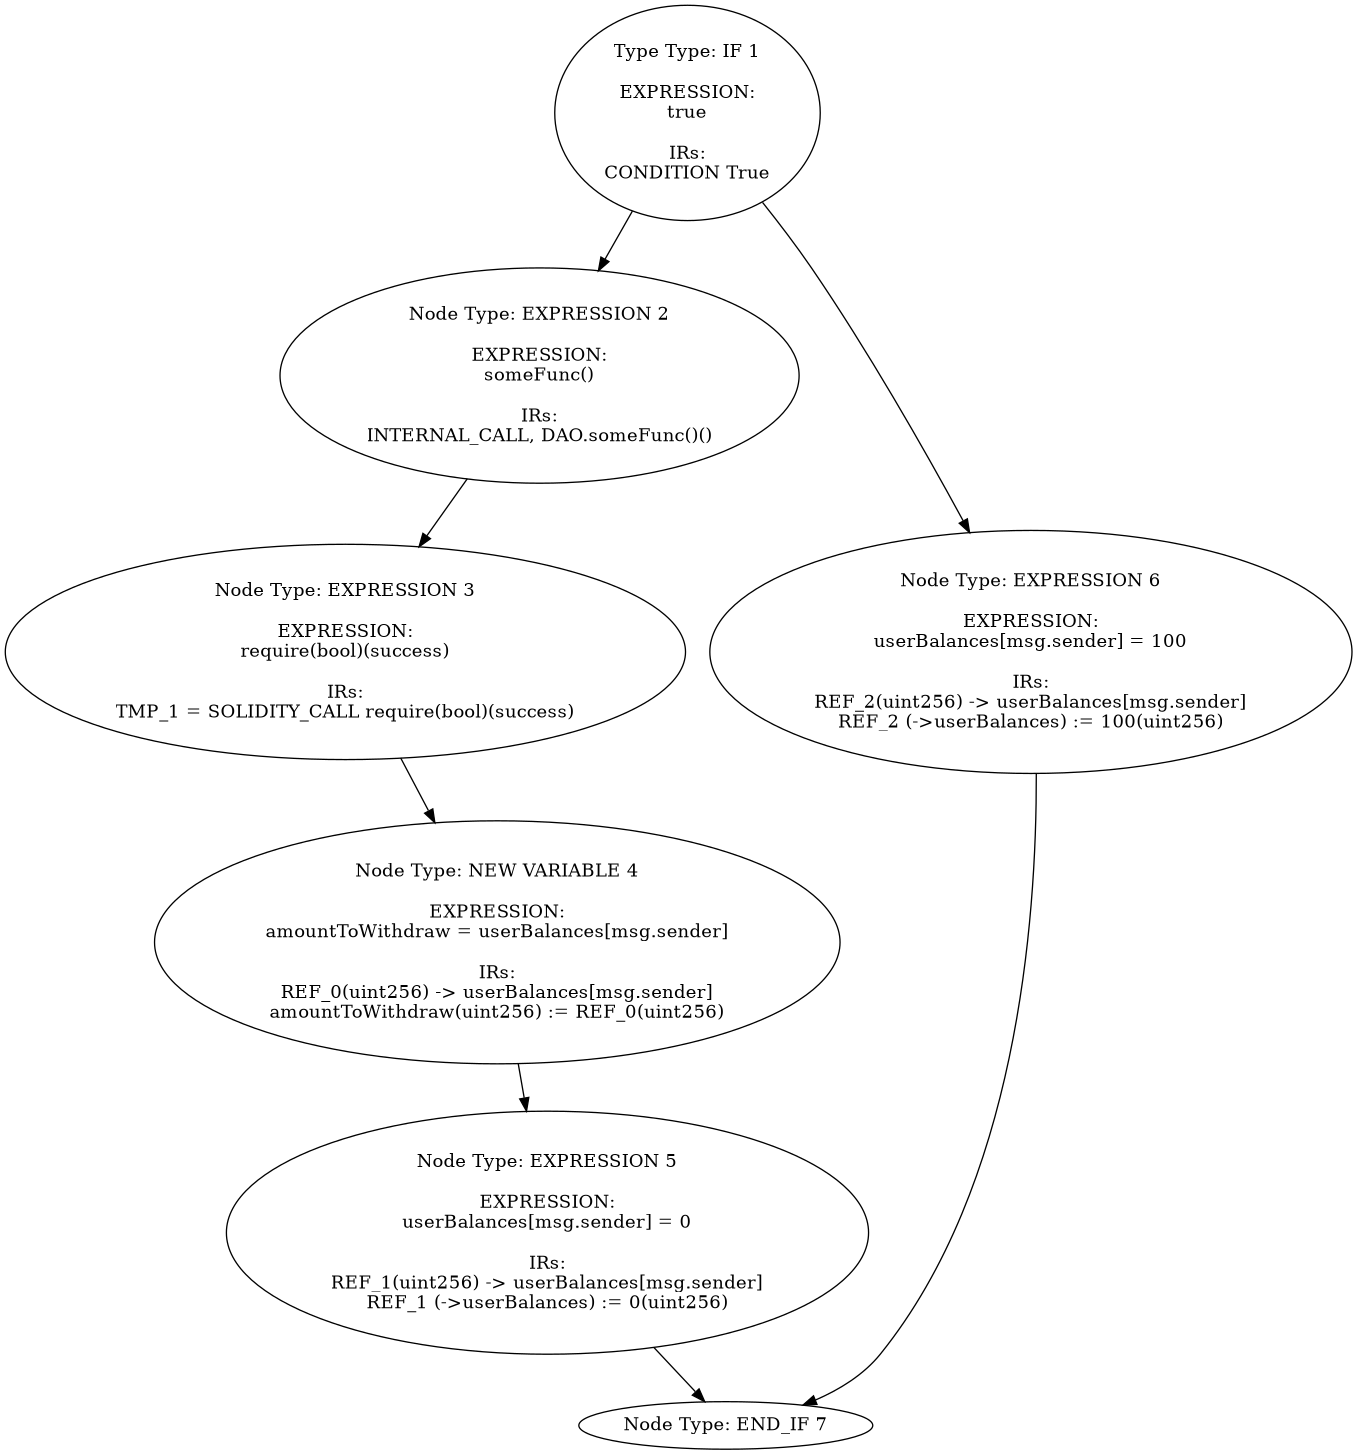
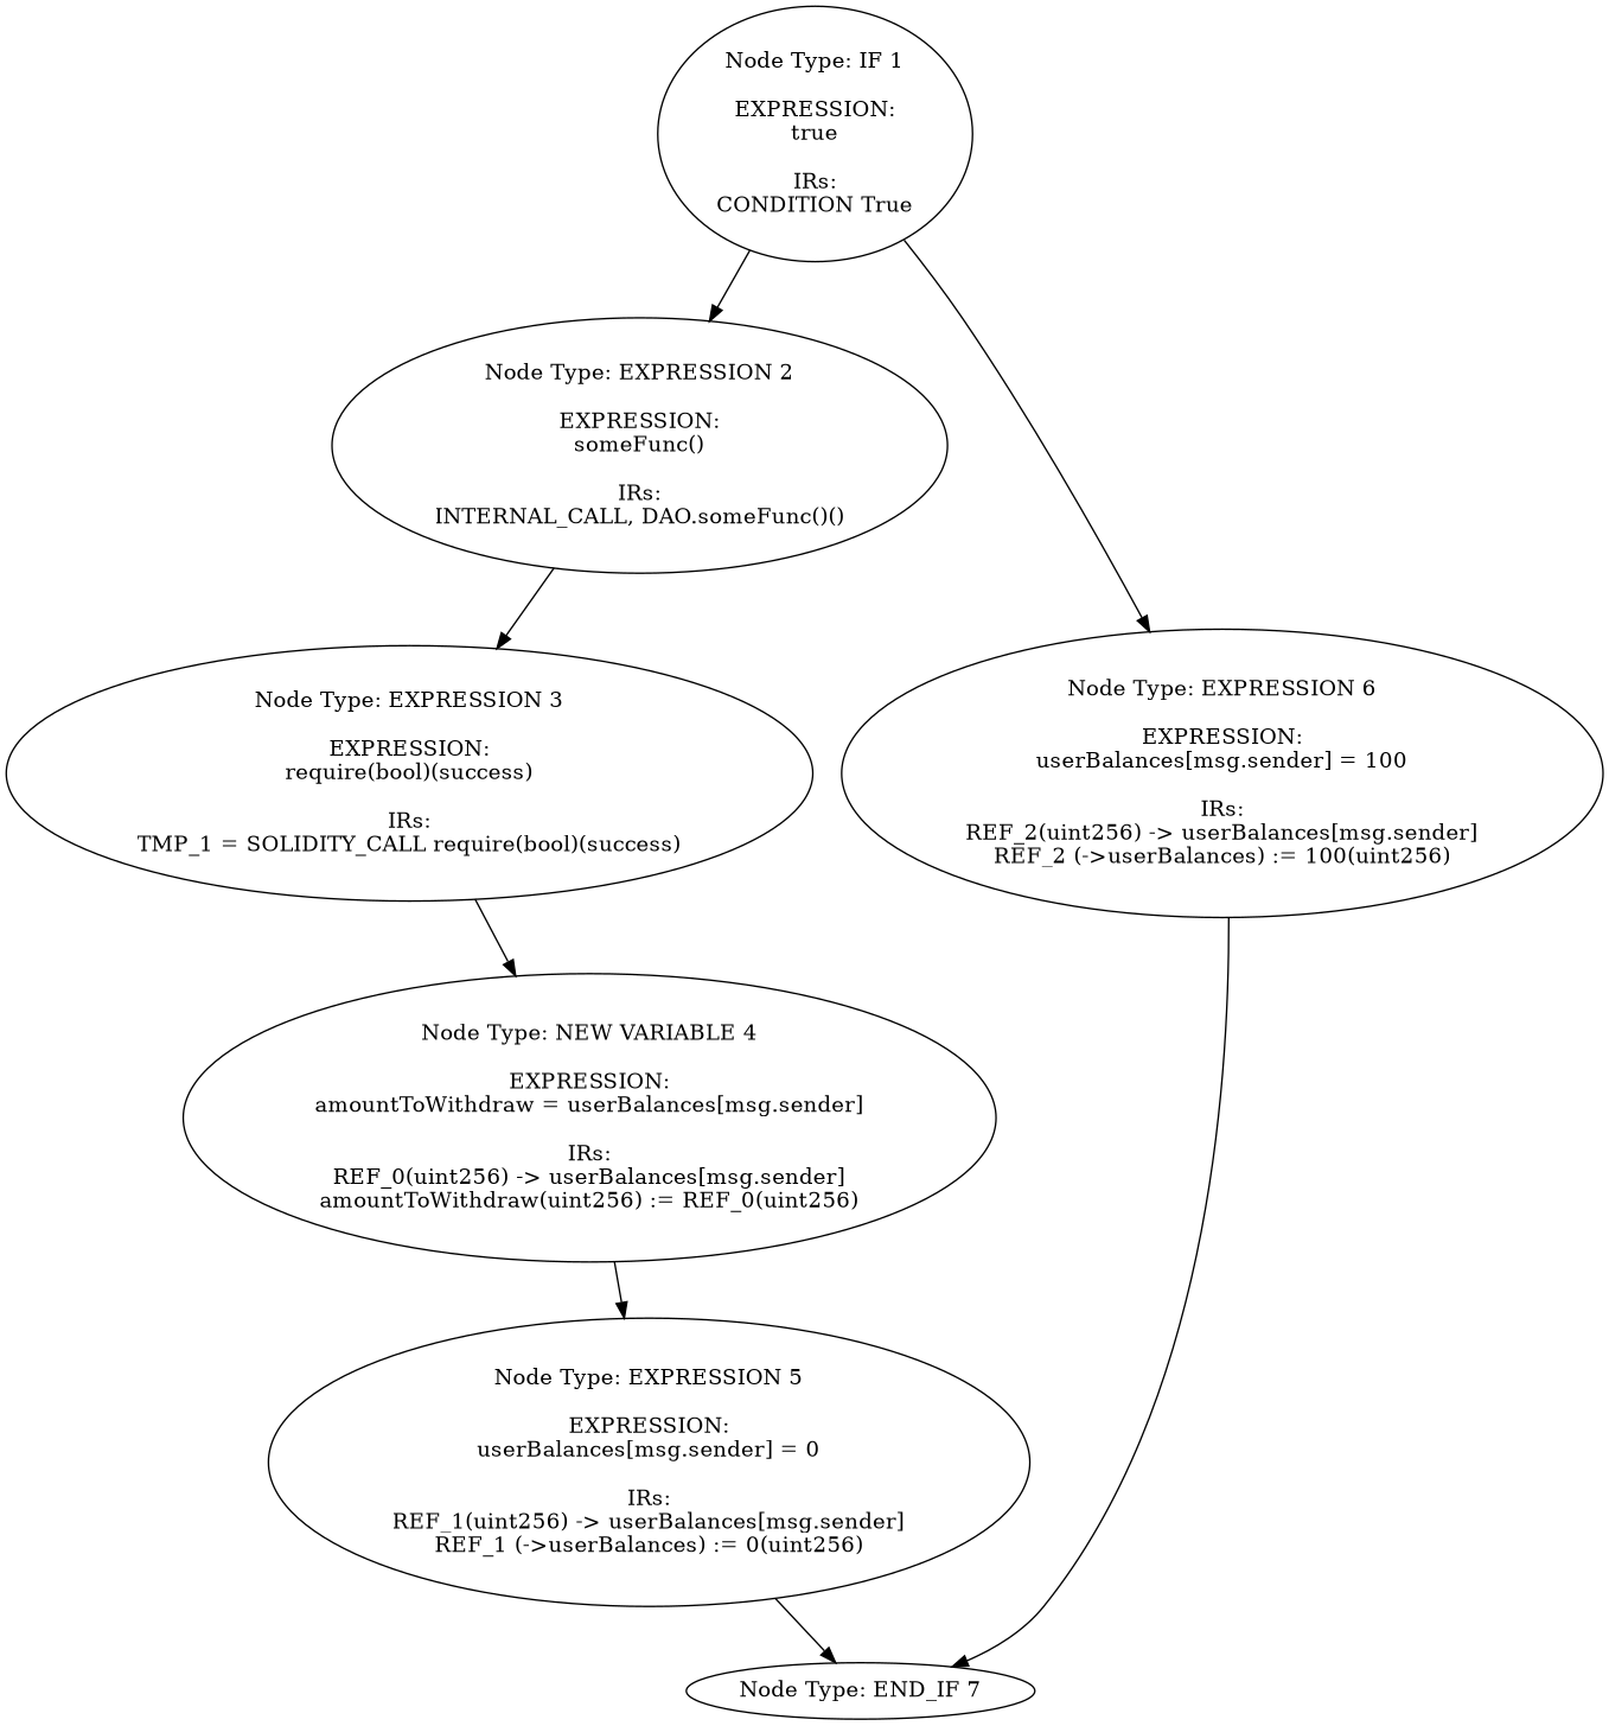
  digraph {
-   n1 [label="Type Type: IF 1\n\nEXPRESSION:\ntrue\n\nIRs:\nCONDITION True"]
+   n1 [label="Node Type: IF 1\n\nEXPRESSION:\ntrue\n\nIRs:\nCONDITION True"]
    n2 [label="Node Type: EXPRESSION 2\n\nEXPRESSION:\nsomeFunc()\n\nIRs:\nINTERNAL_CALL, DAO.someFunc()()"]
    n3 [label="Node Type: EXPRESSION 6\n\nEXPRESSION:\nuserBalances[msg.sender] = 100\n\nIRs:\nREF_2(uint256) -> userBalances[msg.sender]\nREF_2 (->userBalances) := 100(uint256)"]
    n4 [label="Node Type: EXPRESSION 3\n\nEXPRESSION:\nrequire(bool)(success)\n\nIRs:\nTMP_1 = SOLIDITY_CALL require(bool)(success)"]
    n5 [label="Node Type: END_IF 7\n"]
    n6 [label="Node Type: NEW VARIABLE 4\n\nEXPRESSION:\namountToWithdraw = userBalances[msg.sender]\n\nIRs:\nREF_0(uint256) -> userBalances[msg.sender]\namountToWithdraw(uint256) := REF_0(uint256)"]
    n7 [label="Node Type: EXPRESSION 5\n\nEXPRESSION:\nuserBalances[msg.sender] = 0\n\nIRs:\nREF_1(uint256) -> userBalances[msg.sender]\nREF_1 (->userBalances) := 0(uint256)"]
    n1 -> n2
    n1 -> n3
    n2 -> n4
    n3 -> n5
    n4 -> n6
    n6 -> n7
    n7 -> n5
  }
